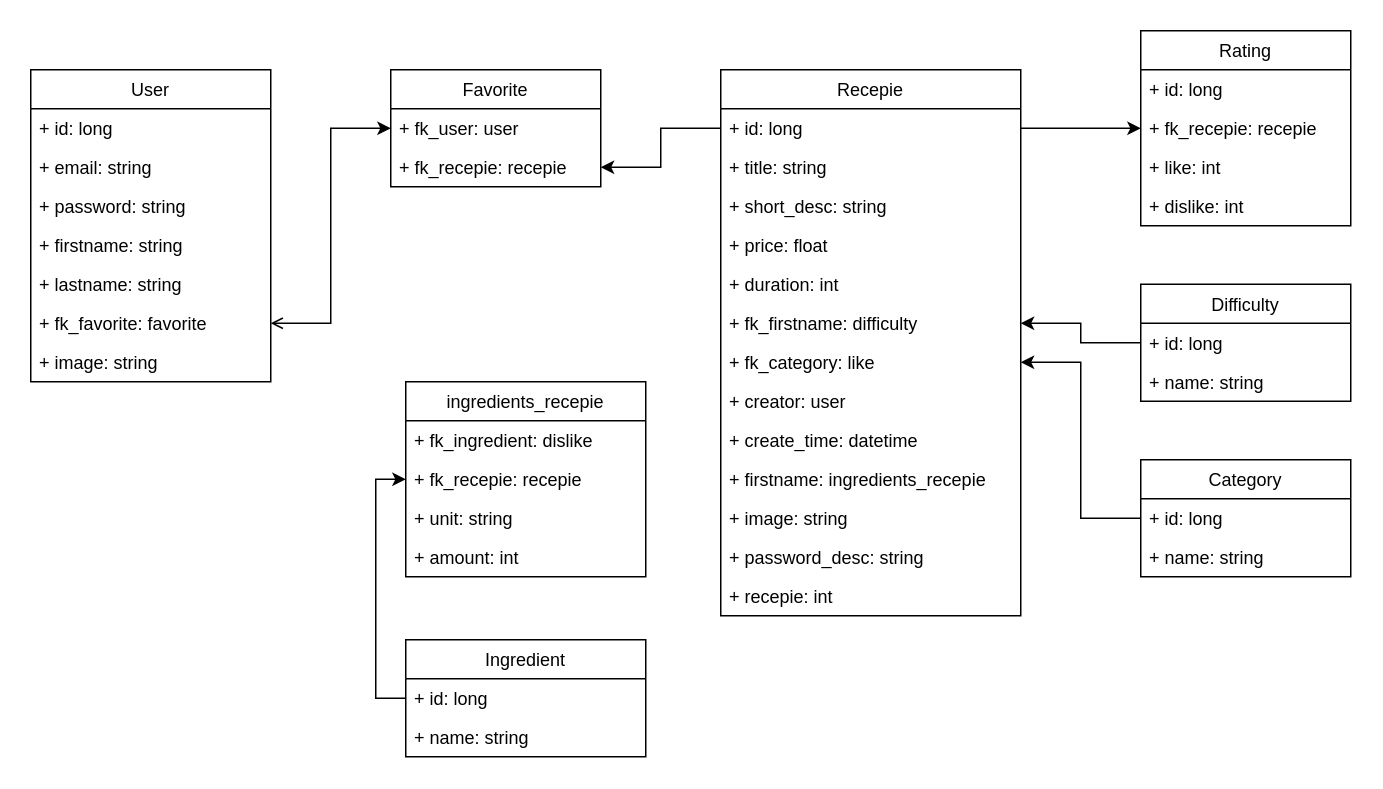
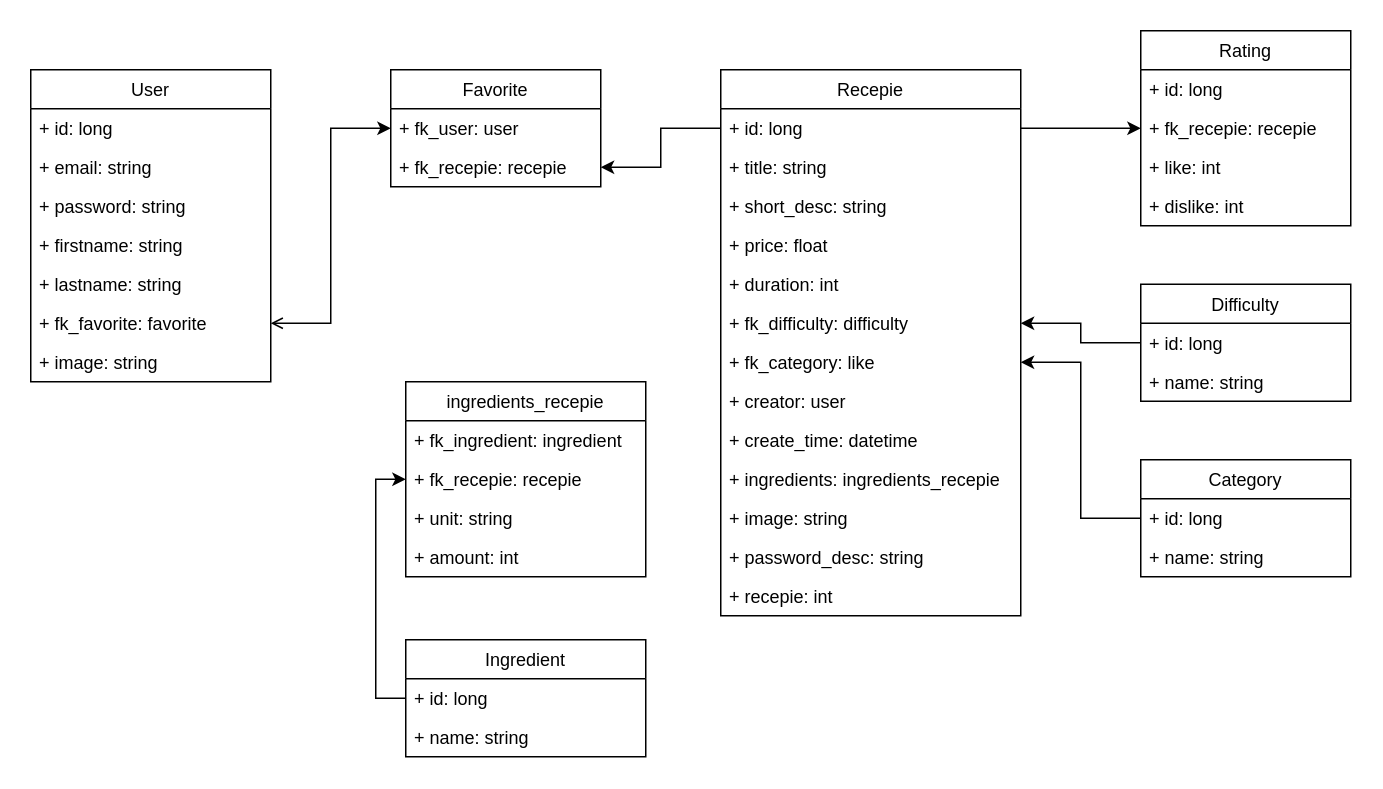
  <mxCell id="0" />
  <mxCell id="1" parent="0" />
  <mxCell id="2" value="User" style="swimlane;fontStyle=0;childLayout=stackLayout;horizontal=1;startSize=26;fillColor=none;horizontalStack=0;resizeParent=1;resizeParentMax=0;resizeLast=0;collapsible=1;marginBottom=0;fontSize=12;" vertex="1" parent="1"><mxGeometry x="20" y="46" width="160" height="208" as="geometry"><mxRectangle x="40" y="120" width="70" height="30" as="alternateBounds" /></mxGeometry></mxCell>
  <mxCell id="3" value="+ id: long" style="text;strokeColor=none;fillColor=none;align=left;verticalAlign=top;spacingLeft=4;spacingRight=4;overflow=hidden;rotatable=0;points=[[0,0.5],[1,0.5]];portConstraint=eastwest;fontSize=12;" vertex="1" parent="2"><mxGeometry y="26" width="160" height="26" as="geometry" /></mxCell>
  <mxCell id="4" value="+ email: string" style="text;strokeColor=none;fillColor=none;align=left;verticalAlign=top;spacingLeft=4;spacingRight=4;overflow=hidden;rotatable=0;points=[[0,0.5],[1,0.5]];portConstraint=eastwest;fontSize=12;" vertex="1" parent="2"><mxGeometry y="52" width="160" height="26" as="geometry" /></mxCell>
  <mxCell id="5" value="+ password: string" style="text;strokeColor=none;fillColor=none;align=left;verticalAlign=top;spacingLeft=4;spacingRight=4;overflow=hidden;rotatable=0;points=[[0,0.5],[1,0.5]];portConstraint=eastwest;fontSize=12;" vertex="1" parent="2"><mxGeometry y="78" width="160" height="26" as="geometry" /></mxCell>
  <mxCell id="6" value="+ firstname: string&#10;" style="text;strokeColor=none;fillColor=none;align=left;verticalAlign=top;spacingLeft=4;spacingRight=4;overflow=hidden;rotatable=0;points=[[0,0.5],[1,0.5]];portConstraint=eastwest;fontSize=12;" vertex="1" parent="2"><mxGeometry y="104" width="160" height="26" as="geometry" /></mxCell>
  <mxCell id="7" value="+ lastname: string&#10;" style="text;strokeColor=none;fillColor=none;align=left;verticalAlign=top;spacingLeft=4;spacingRight=4;overflow=hidden;rotatable=0;points=[[0,0.5],[1,0.5]];portConstraint=eastwest;fontSize=12;" vertex="1" parent="2"><mxGeometry y="130" width="160" height="26" as="geometry" /></mxCell>
  <mxCell id="8" value="+ fk_favorite: favorite" style="text;strokeColor=none;fillColor=none;align=left;verticalAlign=top;spacingLeft=4;spacingRight=4;overflow=hidden;rotatable=0;points=[[0,0.5],[1,0.5]];portConstraint=eastwest;fontSize=12;" vertex="1" parent="2"><mxGeometry y="156" width="160" height="26" as="geometry" /></mxCell>
  <mxCell id="9" value="+ image: string" style="text;strokeColor=none;fillColor=none;align=left;verticalAlign=top;spacingLeft=4;spacingRight=4;overflow=hidden;rotatable=0;points=[[0,0.5],[1,0.5]];portConstraint=eastwest;fontSize=12;" vertex="1" parent="2"><mxGeometry y="182" width="160" height="26" as="geometry" /></mxCell>
  <mxCell id="10" value="Favorite" style="swimlane;fontStyle=0;childLayout=stackLayout;horizontal=1;startSize=26;fillColor=none;horizontalStack=0;resizeParent=1;resizeParentMax=0;resizeLast=0;collapsible=1;marginBottom=0;fontSize=12;" vertex="1" parent="1"><mxGeometry x="260" y="46" width="140" height="78" as="geometry" /></mxCell>
  <mxCell id="11" value="+ fk_user: user" style="text;strokeColor=none;fillColor=none;align=left;verticalAlign=top;spacingLeft=4;spacingRight=4;overflow=hidden;rotatable=0;points=[[0,0.5],[1,0.5]];portConstraint=eastwest;fontSize=12;" vertex="1" parent="10"><mxGeometry y="26" width="140" height="26" as="geometry" /></mxCell>
  <mxCell id="12" value="+ fk_recepie: recepie" style="text;strokeColor=none;fillColor=none;align=left;verticalAlign=top;spacingLeft=4;spacingRight=4;overflow=hidden;rotatable=0;points=[[0,0.5],[1,0.5]];portConstraint=eastwest;fontSize=12;" vertex="1" parent="10"><mxGeometry y="52" width="140" height="26" as="geometry" /></mxCell>
  <mxCell id="13" value="Recepie" style="swimlane;fontStyle=0;childLayout=stackLayout;horizontal=1;startSize=26;fillColor=none;horizontalStack=0;resizeParent=1;resizeParentMax=0;resizeLast=0;collapsible=1;marginBottom=0;fontSize=12;" vertex="1" parent="1"><mxGeometry x="480" y="46" width="200" height="364" as="geometry" /></mxCell>
  <mxCell id="14" value="+ id: long" style="text;strokeColor=none;fillColor=none;align=left;verticalAlign=top;spacingLeft=4;spacingRight=4;overflow=hidden;rotatable=0;points=[[0,0.5],[1,0.5]];portConstraint=eastwest;fontSize=12;" vertex="1" parent="13"><mxGeometry y="26" width="200" height="26" as="geometry" /></mxCell>
  <mxCell id="15" value="+ title: string" style="text;strokeColor=none;fillColor=none;align=left;verticalAlign=top;spacingLeft=4;spacingRight=4;overflow=hidden;rotatable=0;points=[[0,0.5],[1,0.5]];portConstraint=eastwest;fontSize=12;" vertex="1" parent="13"><mxGeometry y="52" width="200" height="26" as="geometry" /></mxCell>
  <mxCell id="16" value="+ short_desc: string" style="text;strokeColor=none;fillColor=none;align=left;verticalAlign=top;spacingLeft=4;spacingRight=4;overflow=hidden;rotatable=0;points=[[0,0.5],[1,0.5]];portConstraint=eastwest;fontSize=12;" vertex="1" parent="13"><mxGeometry y="78" width="200" height="26" as="geometry" /></mxCell>
  <mxCell id="17" value="+ price: float" style="text;strokeColor=none;fillColor=none;align=left;verticalAlign=top;spacingLeft=4;spacingRight=4;overflow=hidden;rotatable=0;points=[[0,0.5],[1,0.5]];portConstraint=eastwest;fontSize=12;" vertex="1" parent="13"><mxGeometry y="104" width="200" height="26" as="geometry" /></mxCell>
  <mxCell id="18" value="+ duration: int" style="text;strokeColor=none;fillColor=none;align=left;verticalAlign=top;spacingLeft=4;spacingRight=4;overflow=hidden;rotatable=0;points=[[0,0.5],[1,0.5]];portConstraint=eastwest;fontSize=12;" vertex="1" parent="13"><mxGeometry y="130" width="200" height="26" as="geometry" /></mxCell>
- <mxCell id="19" value="+ fk_firstname: difficulty" style="text;strokeColor=none;fillColor=none;align=left;verticalAlign=top;spacingLeft=4;spacingRight=4;overflow=hidden;rotatable=0;points=[[0,0.5],[1,0.5]];portConstraint=eastwest;fontSize=12;" vertex="1" parent="13"><mxGeometry y="156" width="200" height="26" as="geometry" /></mxCell>
+ <mxCell id="19" value="+ fk_difficulty: difficulty" style="text;strokeColor=none;fillColor=none;align=left;verticalAlign=top;spacingLeft=4;spacingRight=4;overflow=hidden;rotatable=0;points=[[0,0.5],[1,0.5]];portConstraint=eastwest;fontSize=12;" vertex="1" parent="13"><mxGeometry y="156" width="200" height="26" as="geometry" /></mxCell>
  <mxCell id="20" value="+ fk_category: like" style="text;strokeColor=none;fillColor=none;align=left;verticalAlign=top;spacingLeft=4;spacingRight=4;overflow=hidden;rotatable=0;points=[[0,0.5],[1,0.5]];portConstraint=eastwest;fontSize=12;" vertex="1" parent="13"><mxGeometry y="182" width="200" height="26" as="geometry" /></mxCell>
  <mxCell id="21" value="+ creator: user" style="text;strokeColor=none;fillColor=none;align=left;verticalAlign=top;spacingLeft=4;spacingRight=4;overflow=hidden;rotatable=0;points=[[0,0.5],[1,0.5]];portConstraint=eastwest;fontSize=12;" vertex="1" parent="13"><mxGeometry y="208" width="200" height="26" as="geometry" /></mxCell>
  <mxCell id="22" value="+ create_time: datetime" style="text;strokeColor=none;fillColor=none;align=left;verticalAlign=top;spacingLeft=4;spacingRight=4;overflow=hidden;rotatable=0;points=[[0,0.5],[1,0.5]];portConstraint=eastwest;fontSize=12;" vertex="1" parent="13"><mxGeometry y="234" width="200" height="26" as="geometry" /></mxCell>
- <mxCell id="23" value="+ firstname: ingredients_recepie" style="text;strokeColor=none;fillColor=none;align=left;verticalAlign=top;spacingLeft=4;spacingRight=4;overflow=hidden;rotatable=0;points=[[0,0.5],[1,0.5]];portConstraint=eastwest;fontSize=12;" vertex="1" parent="13"><mxGeometry y="260" width="200" height="26" as="geometry" /></mxCell>
+ <mxCell id="23" value="+ ingredients: ingredients_recepie" style="text;strokeColor=none;fillColor=none;align=left;verticalAlign=top;spacingLeft=4;spacingRight=4;overflow=hidden;rotatable=0;points=[[0,0.5],[1,0.5]];portConstraint=eastwest;fontSize=12;" vertex="1" parent="13"><mxGeometry y="260" width="200" height="26" as="geometry" /></mxCell>
  <mxCell id="24" value="+ image: string" style="text;strokeColor=none;fillColor=none;align=left;verticalAlign=top;spacingLeft=4;spacingRight=4;overflow=hidden;rotatable=0;points=[[0,0.5],[1,0.5]];portConstraint=eastwest;fontSize=12;" vertex="1" parent="13"><mxGeometry y="286" width="200" height="26" as="geometry" /></mxCell>
  <mxCell id="25" value="+ password_desc: string" style="text;strokeColor=none;fillColor=none;align=left;verticalAlign=top;spacingLeft=4;spacingRight=4;overflow=hidden;rotatable=0;points=[[0,0.5],[1,0.5]];portConstraint=eastwest;fontSize=12;" vertex="1" parent="13"><mxGeometry y="312" width="200" height="26" as="geometry" /></mxCell>
  <mxCell id="26" value="+ recepie: int" style="text;strokeColor=none;fillColor=none;align=left;verticalAlign=top;spacingLeft=4;spacingRight=4;overflow=hidden;rotatable=0;points=[[0,0.5],[1,0.5]];portConstraint=eastwest;fontSize=12;" vertex="1" parent="13"><mxGeometry y="338" width="200" height="26" as="geometry" /></mxCell>
  <mxCell id="27" value="Difficulty" style="swimlane;fontStyle=0;childLayout=stackLayout;horizontal=1;startSize=26;fillColor=none;horizontalStack=0;resizeParent=1;resizeParentMax=0;resizeLast=0;collapsible=1;marginBottom=0;fontSize=12;" vertex="1" parent="1"><mxGeometry x="760" y="189" width="140" height="78" as="geometry" /></mxCell>
  <mxCell id="28" value="+ id: long" style="text;strokeColor=none;fillColor=none;align=left;verticalAlign=top;spacingLeft=4;spacingRight=4;overflow=hidden;rotatable=0;points=[[0,0.5],[1,0.5]];portConstraint=eastwest;fontSize=12;" vertex="1" parent="27"><mxGeometry y="26" width="140" height="26" as="geometry" /></mxCell>
  <mxCell id="29" value="+ name: string" style="text;strokeColor=none;fillColor=none;align=left;verticalAlign=top;spacingLeft=4;spacingRight=4;overflow=hidden;rotatable=0;points=[[0,0.5],[1,0.5]];portConstraint=eastwest;fontSize=12;" vertex="1" parent="27"><mxGeometry y="52" width="140" height="26" as="geometry" /></mxCell>
  <mxCell id="30" value="Category" style="swimlane;fontStyle=0;childLayout=stackLayout;horizontal=1;startSize=26;fillColor=none;horizontalStack=0;resizeParent=1;resizeParentMax=0;resizeLast=0;collapsible=1;marginBottom=0;fontSize=12;" vertex="1" parent="1"><mxGeometry x="760" y="306" width="140" height="78" as="geometry" /></mxCell>
  <mxCell id="31" value="+ id: long" style="text;strokeColor=none;fillColor=none;align=left;verticalAlign=top;spacingLeft=4;spacingRight=4;overflow=hidden;rotatable=0;points=[[0,0.5],[1,0.5]];portConstraint=eastwest;fontSize=12;" vertex="1" parent="30"><mxGeometry y="26" width="140" height="26" as="geometry" /></mxCell>
  <mxCell id="32" value="+ name: string" style="text;strokeColor=none;fillColor=none;align=left;verticalAlign=top;spacingLeft=4;spacingRight=4;overflow=hidden;rotatable=0;points=[[0,0.5],[1,0.5]];portConstraint=eastwest;fontSize=12;" vertex="1" parent="30"><mxGeometry y="52" width="140" height="26" as="geometry" /></mxCell>
  <mxCell id="33" value="Ingredient" style="swimlane;fontStyle=0;childLayout=stackLayout;horizontal=1;startSize=26;fillColor=none;horizontalStack=0;resizeParent=1;resizeParentMax=0;resizeLast=0;collapsible=1;marginBottom=0;fontSize=12;" vertex="1" parent="1"><mxGeometry x="270" y="426" width="160" height="78" as="geometry" /></mxCell>
  <mxCell id="34" value="+ id: long" style="text;strokeColor=none;fillColor=none;align=left;verticalAlign=top;spacingLeft=4;spacingRight=4;overflow=hidden;rotatable=0;points=[[0,0.5],[1,0.5]];portConstraint=eastwest;fontSize=12;" vertex="1" parent="33"><mxGeometry y="26" width="160" height="26" as="geometry" /></mxCell>
  <mxCell id="35" value="+ name: string" style="text;strokeColor=none;fillColor=none;align=left;verticalAlign=top;spacingLeft=4;spacingRight=4;overflow=hidden;rotatable=0;points=[[0,0.5],[1,0.5]];portConstraint=eastwest;fontSize=12;" vertex="1" parent="33"><mxGeometry y="52" width="160" height="26" as="geometry" /></mxCell>
  <mxCell id="36" value="ingredients_recepie" style="swimlane;fontStyle=0;childLayout=stackLayout;horizontal=1;startSize=26;fillColor=none;horizontalStack=0;resizeParent=1;resizeParentMax=0;resizeLast=0;collapsible=1;marginBottom=0;fontSize=12;" vertex="1" parent="1"><mxGeometry x="270" y="254" width="160" height="130" as="geometry" /></mxCell>
- <mxCell id="37" value="+ fk_ingredient: dislike" style="text;strokeColor=none;fillColor=none;align=left;verticalAlign=top;spacingLeft=4;spacingRight=4;overflow=hidden;rotatable=0;points=[[0,0.5],[1,0.5]];portConstraint=eastwest;fontSize=12;" vertex="1" parent="36"><mxGeometry y="26" width="160" height="26" as="geometry" /></mxCell>
+ <mxCell id="37" value="+ fk_ingredient: ingredient" style="text;strokeColor=none;fillColor=none;align=left;verticalAlign=top;spacingLeft=4;spacingRight=4;overflow=hidden;rotatable=0;points=[[0,0.5],[1,0.5]];portConstraint=eastwest;fontSize=12;" vertex="1" parent="36"><mxGeometry y="26" width="160" height="26" as="geometry" /></mxCell>
  <mxCell id="38" value="+ fk_recepie: recepie" style="text;strokeColor=none;fillColor=none;align=left;verticalAlign=top;spacingLeft=4;spacingRight=4;overflow=hidden;rotatable=0;points=[[0,0.5],[1,0.5]];portConstraint=eastwest;fontSize=12;" vertex="1" parent="36"><mxGeometry y="52" width="160" height="26" as="geometry" /></mxCell>
  <mxCell id="39" value="+ unit: string" style="text;strokeColor=none;fillColor=none;align=left;verticalAlign=top;spacingLeft=4;spacingRight=4;overflow=hidden;rotatable=0;points=[[0,0.5],[1,0.5]];portConstraint=eastwest;fontSize=12;" vertex="1" parent="36"><mxGeometry y="78" width="160" height="26" as="geometry" /></mxCell>
  <mxCell id="40" value="+ amount: int" style="text;strokeColor=none;fillColor=none;align=left;verticalAlign=top;spacingLeft=4;spacingRight=4;overflow=hidden;rotatable=0;points=[[0,0.5],[1,0.5]];portConstraint=eastwest;fontSize=12;" vertex="1" parent="36"><mxGeometry y="104" width="160" height="26" as="geometry" /></mxCell>
  <mxCell id="41" style="edgeStyle=orthogonalEdgeStyle;rounded=0;orthogonalLoop=1;jettySize=auto;html=1;fontSize=12;endArrow=open;endFill=0;startArrow=classic;startFill=1;" edge="1" parent="1" source="11" target="8"><mxGeometry relative="1" as="geometry" /></mxCell>
  <mxCell id="42" style="edgeStyle=orthogonalEdgeStyle;rounded=0;orthogonalLoop=1;jettySize=auto;html=1;fontSize=12;endArrow=none;endFill=0;startArrow=classic;startFill=1;" edge="1" parent="1" source="12" target="14"><mxGeometry relative="1" as="geometry" /></mxCell>
  <mxCell id="43" style="edgeStyle=orthogonalEdgeStyle;rounded=0;orthogonalLoop=1;jettySize=auto;html=1;fontSize=12;entryX=0;entryY=0.5;entryDx=0;entryDy=0;startArrow=classic;startFill=1;endArrow=none;endFill=0;" edge="1" parent="1" source="38" target="34"><mxGeometry relative="1" as="geometry" /></mxCell>
  <mxCell id="44" style="edgeStyle=orthogonalEdgeStyle;rounded=0;orthogonalLoop=1;jettySize=auto;html=1;fontSize=12;startArrow=none;startFill=0;endArrow=classic;endFill=1;" edge="1" parent="1" source="28" target="19"><mxGeometry relative="1" as="geometry" /></mxCell>
  <mxCell id="45" style="edgeStyle=orthogonalEdgeStyle;rounded=0;orthogonalLoop=1;jettySize=auto;html=1;fontSize=12;startArrow=none;startFill=0;endArrow=classic;endFill=1;" edge="1" parent="1" source="31" target="20"><mxGeometry relative="1" as="geometry" /></mxCell>
  <mxCell id="46" style="edgeStyle=orthogonalEdgeStyle;rounded=0;orthogonalLoop=1;jettySize=auto;html=1;fontSize=12;startArrow=none;startFill=0;endArrow=classic;endFill=1;entryX=0;entryY=0.5;entryDx=0;entryDy=0;" edge="1" parent="1" source="14" target="49"><mxGeometry relative="1" as="geometry" /></mxCell>
  <mxCell id="47" value="Rating" style="swimlane;fontStyle=0;childLayout=stackLayout;horizontal=1;startSize=26;fillColor=none;horizontalStack=0;resizeParent=1;resizeParentMax=0;resizeLast=0;collapsible=1;marginBottom=0;fontSize=12;" vertex="1" parent="1"><mxGeometry x="760" y="20" width="140" height="130" as="geometry" /></mxCell>
  <mxCell id="48" value="+ id: long" style="text;strokeColor=none;fillColor=none;align=left;verticalAlign=top;spacingLeft=4;spacingRight=4;overflow=hidden;rotatable=0;points=[[0,0.5],[1,0.5]];portConstraint=eastwest;fontSize=12;" vertex="1" parent="47"><mxGeometry y="26" width="140" height="26" as="geometry" /></mxCell>
  <mxCell id="49" value="+ fk_recepie: recepie" style="text;strokeColor=none;fillColor=none;align=left;verticalAlign=top;spacingLeft=4;spacingRight=4;overflow=hidden;rotatable=0;points=[[0,0.5],[1,0.5]];portConstraint=eastwest;fontSize=12;" vertex="1" parent="47"><mxGeometry y="52" width="140" height="26" as="geometry" /></mxCell>
  <mxCell id="50" value="+ like: int" style="text;strokeColor=none;fillColor=none;align=left;verticalAlign=top;spacingLeft=4;spacingRight=4;overflow=hidden;rotatable=0;points=[[0,0.5],[1,0.5]];portConstraint=eastwest;fontSize=12;" vertex="1" parent="47"><mxGeometry y="78" width="140" height="26" as="geometry" /></mxCell>
  <mxCell id="51" value="+ dislike: int" style="text;strokeColor=none;fillColor=none;align=left;verticalAlign=top;spacingLeft=4;spacingRight=4;overflow=hidden;rotatable=0;points=[[0,0.5],[1,0.5]];portConstraint=eastwest;fontSize=12;" vertex="1" parent="47"><mxGeometry y="104" width="140" height="26" as="geometry" /></mxCell>
